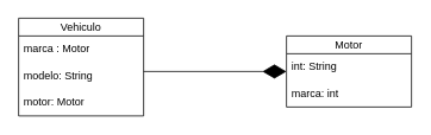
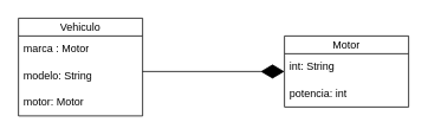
  <mxCell id="0" />
  <mxCell id="1" parent="0" />
  <mxCell id="2" value="Vehiculo" style="swimlane;fontStyle=0;childLayout=stackLayout;horizontal=1;startSize=20;horizontalStack=0;resizeParent=1;resizeParentMax=0;resizeLast=0;collapsible=1;marginBottom=0;whiteSpace=wrap;html=1;" vertex="1" parent="1"><mxGeometry x="20" y="20" width="140" height="110" as="geometry" /></mxCell>
  <mxCell id="3" value="marca : Motor" style="text;strokeColor=none;fillColor=none;align=left;verticalAlign=middle;spacingLeft=4;spacingRight=4;overflow=hidden;points=[[0,0.5],[1,0.5]];portConstraint=eastwest;rotatable=0;whiteSpace=wrap;html=1;" vertex="1" parent="2"><mxGeometry y="20" width="140" height="30" as="geometry" /></mxCell>
  <mxCell id="4" value="modelo: String" style="text;strokeColor=none;fillColor=none;align=left;verticalAlign=middle;spacingLeft=4;spacingRight=4;overflow=hidden;points=[[0,0.5],[1,0.5]];portConstraint=eastwest;rotatable=0;whiteSpace=wrap;html=1;" vertex="1" parent="2"><mxGeometry y="50" width="140" height="30" as="geometry" /></mxCell>
  <mxCell id="5" value="motor: Motor" style="text;strokeColor=none;fillColor=none;align=left;verticalAlign=middle;spacingLeft=4;spacingRight=4;overflow=hidden;points=[[0,0.5],[1,0.5]];portConstraint=eastwest;rotatable=0;whiteSpace=wrap;html=1;" vertex="1" parent="2"><mxGeometry y="80" width="140" height="30" as="geometry" /></mxCell>
  <mxCell id="6" value="Motor" style="swimlane;fontStyle=0;childLayout=stackLayout;horizontal=1;startSize=20;horizontalStack=0;resizeParent=1;resizeParentMax=0;resizeLast=0;collapsible=1;marginBottom=0;whiteSpace=wrap;html=1;" vertex="1" parent="1"><mxGeometry x="320" y="40" width="140" height="80" as="geometry" /></mxCell>
  <mxCell id="7" value="int: String" style="text;strokeColor=none;fillColor=none;align=left;verticalAlign=middle;spacingLeft=4;spacingRight=4;overflow=hidden;points=[[0,0.5],[1,0.5]];portConstraint=eastwest;rotatable=0;whiteSpace=wrap;html=1;" vertex="1" parent="6"><mxGeometry y="20" width="140" height="30" as="geometry" /></mxCell>
- <mxCell id="8" value="marca: int" style="text;strokeColor=none;fillColor=none;align=left;verticalAlign=middle;spacingLeft=4;spacingRight=4;overflow=hidden;points=[[0,0.5],[1,0.5]];portConstraint=eastwest;rotatable=0;whiteSpace=wrap;html=1;" vertex="1" parent="6"><mxGeometry y="50" width="140" height="30" as="geometry" /></mxCell>
+ <mxCell id="8" value="potencia: int" style="text;strokeColor=none;fillColor=none;align=left;verticalAlign=middle;spacingLeft=4;spacingRight=4;overflow=hidden;points=[[0,0.5],[1,0.5]];portConstraint=eastwest;rotatable=0;whiteSpace=wrap;html=1;" vertex="1" parent="6"><mxGeometry y="50" width="140" height="30" as="geometry" /></mxCell>
  <mxCell id="9" value="" style="endArrow=diamondThin;endFill=1;endSize=24;html=1;rounded=0;" edge="1" parent="1"><mxGeometry width="160" relative="1" as="geometry"><mxPoint x="160" y="80" as="sourcePoint" /><mxPoint x="320" y="80" as="targetPoint" /></mxGeometry></mxCell>
